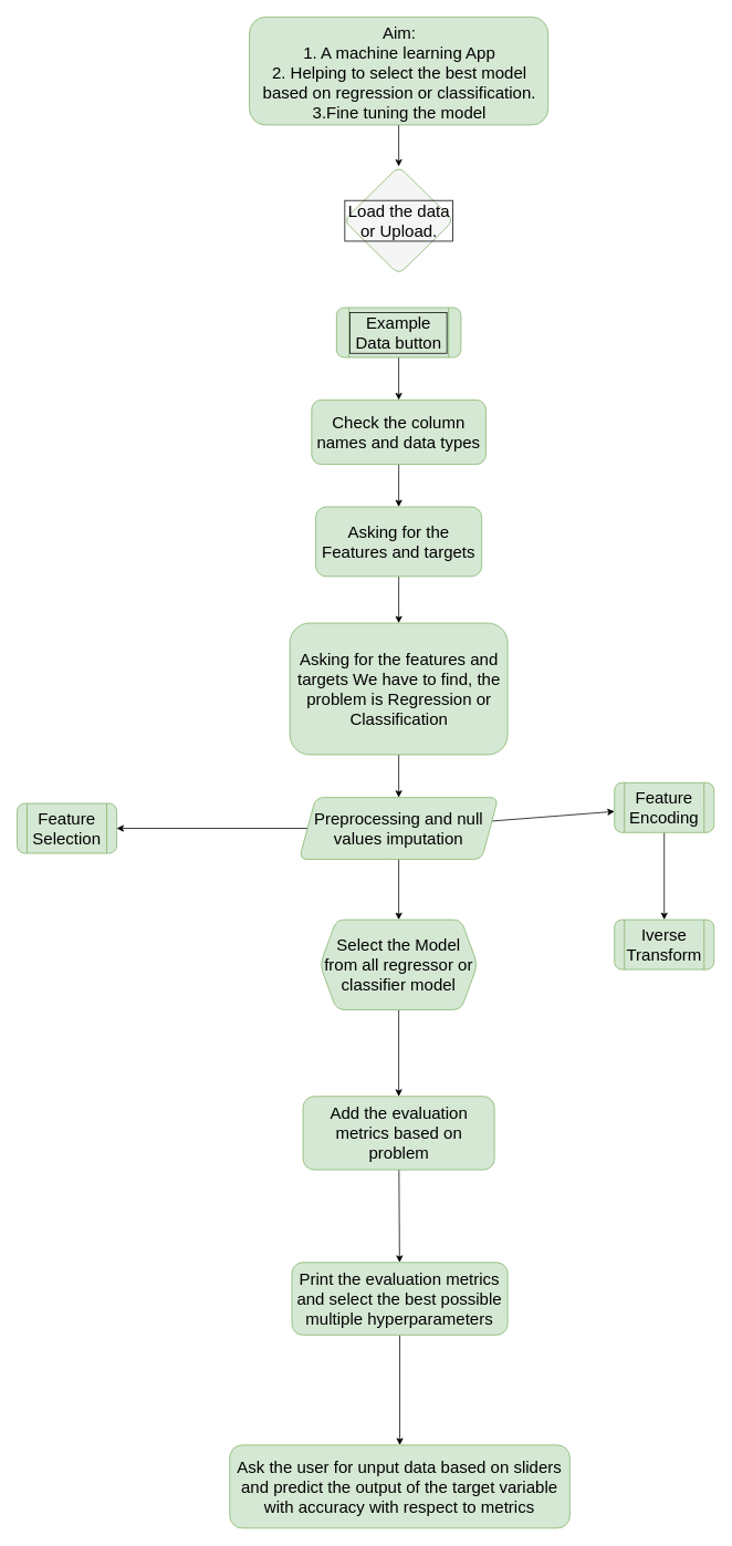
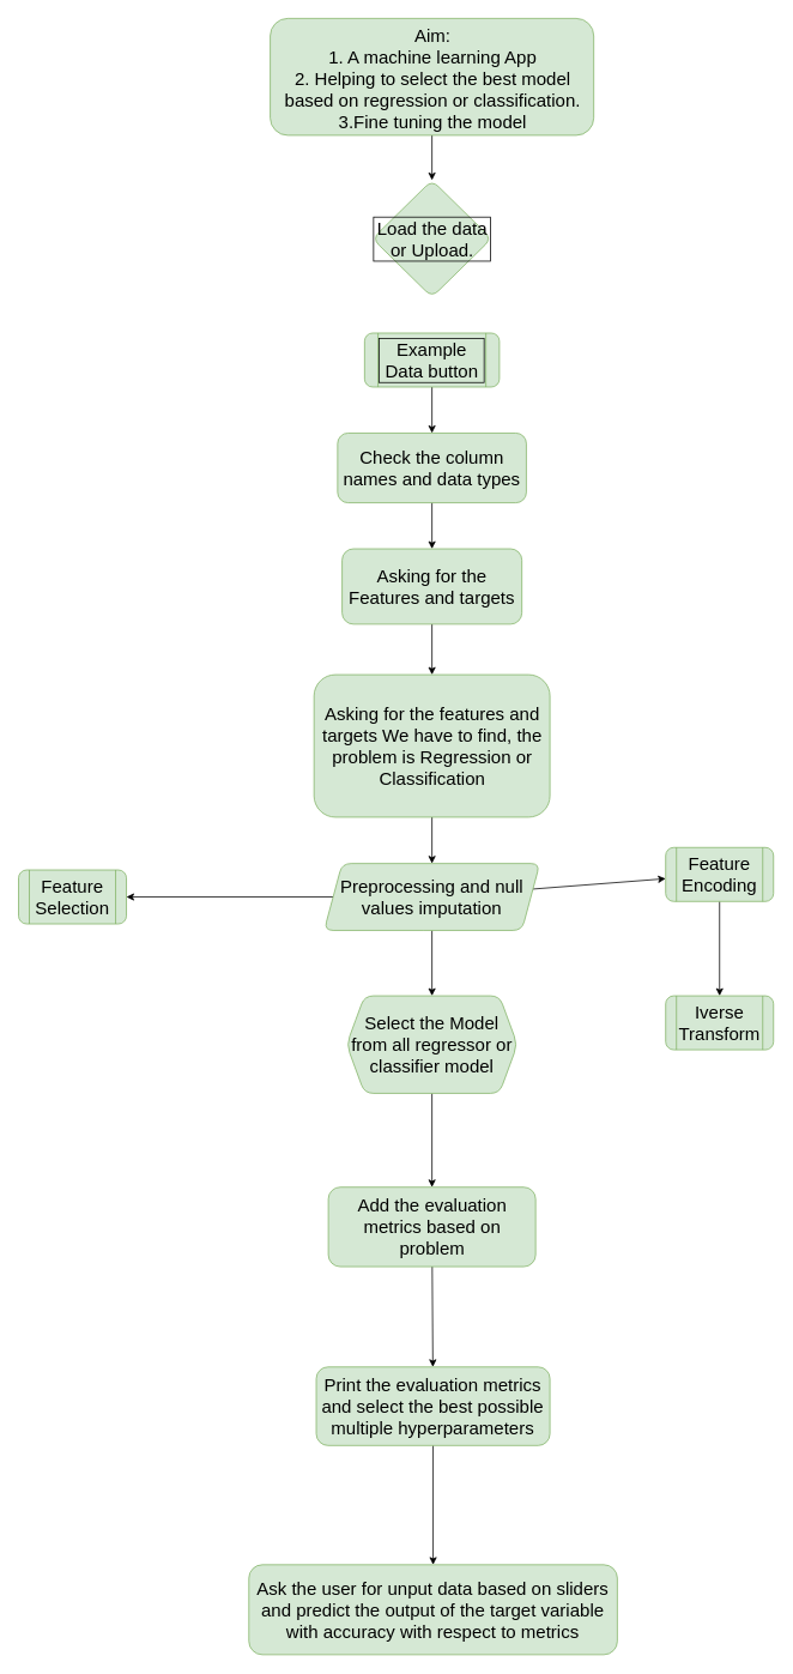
  <mxCell id="0" />
  <mxCell id="1" parent="0" />
  <mxCell id="2" value="" style="edgeStyle=none;html=1;" edge="1" parent="1" source="3" target="4"><mxGeometry relative="1" as="geometry" /></mxCell>
  <mxCell id="3" value="&lt;div style=&quot;text-align: center;&quot;&gt;&lt;span style=&quot;font-weight: 400; background-color: transparent;&quot;&gt;Aim:&lt;/span&gt;&lt;/div&gt;&lt;div style=&quot;text-align: center;&quot;&gt;&lt;span style=&quot;font-weight: 400;&quot;&gt;1. A machine learning App&lt;/span&gt;&lt;/div&gt;&lt;div style=&quot;text-align: center;&quot;&gt;&lt;span style=&quot;font-weight: 400;&quot;&gt;2. Helping to select the best model based on regression or classification.&lt;/span&gt;&lt;/div&gt;&lt;div style=&quot;text-align: center;&quot;&gt;&lt;span style=&quot;font-weight: 400;&quot;&gt;3.Fine tuning the model&lt;/span&gt;&lt;/div&gt;" style="rounded=1;whiteSpace=wrap;html=1;fillColor=#d5e8d4;strokeColor=#82b366;fontStyle=1;fontSize=20;fontColor=#000000;align=left;verticalAlign=top;" vertex="1" parent="1"><mxGeometry x="300" y="20" width="360" height="130" as="geometry" /></mxCell>
- <mxCell id="4" value="Load the data or Upload." style="rhombus;fontSize=20;align=center;verticalAlign=middle;fillColor=#f5f5f5;strokeColor=#82b366;fontColor=#000000;rounded=1;fontStyle=0;whiteSpace=wrap;html=1;labelBorderColor=default;textShadow=0;" vertex="1" parent="1"><mxGeometry x="413.75" y="200" width="132.5" height="130" as="geometry" /></mxCell>
+ <mxCell id="4" value="Load the data or Upload." style="rhombus;fontSize=20;align=center;verticalAlign=middle;fillColor=#d5e8d4;strokeColor=#82b366;fontColor=#000000;rounded=1;fontStyle=0;whiteSpace=wrap;html=1;labelBorderColor=default;textShadow=0;" vertex="1" parent="1"><mxGeometry x="413.75" y="200" width="132.5" height="130" as="geometry" /></mxCell>
  <mxCell id="5" value="" style="edgeStyle=none;html=1;" edge="1" parent="1" source="6" target="8"><mxGeometry relative="1" as="geometry" /></mxCell>
  <mxCell id="6" value="Example Data button" style="shape=process;whiteSpace=wrap;html=1;backgroundOutline=1;fontSize=20;fillColor=#d5e8d4;strokeColor=#82b366;fontColor=#000000;rounded=1;fontStyle=0;labelBorderColor=default;" vertex="1" parent="1"><mxGeometry x="405" y="370" width="150" height="60" as="geometry" /></mxCell>
  <mxCell id="7" value="" style="edgeStyle=none;html=1;" edge="1" parent="1" source="8" target="10"><mxGeometry relative="1" as="geometry" /></mxCell>
  <mxCell id="8" value="Check the column names and data types" style="whiteSpace=wrap;html=1;fontSize=20;fillColor=#d5e8d4;strokeColor=#82b366;fontColor=#000000;rounded=1;fontStyle=0;labelBorderColor=none;" vertex="1" parent="1"><mxGeometry x="375" y="481.25" width="210" height="77.5" as="geometry" /></mxCell>
  <mxCell id="9" value="" style="edgeStyle=none;html=1;" edge="1" parent="1" source="10" target="24"><mxGeometry relative="1" as="geometry" /></mxCell>
  <mxCell id="10" value="Asking for the Features and targets" style="whiteSpace=wrap;html=1;fontSize=20;fillColor=#d5e8d4;strokeColor=#82b366;fontColor=#000000;rounded=1;fontStyle=0;labelBorderColor=none;" vertex="1" parent="1"><mxGeometry x="380" y="610" width="200" height="83.75" as="geometry" /></mxCell>
  <mxCell id="11" value="" style="edgeStyle=none;html=1;" edge="1" parent="1" source="14" target="16"><mxGeometry relative="1" as="geometry" /></mxCell>
  <mxCell id="12" value="" style="edgeStyle=none;html=1;" edge="1" parent="1" source="14" target="17"><mxGeometry relative="1" as="geometry" /></mxCell>
  <mxCell id="13" value="" style="edgeStyle=none;html=1;" edge="1" parent="1" source="14" target="20"><mxGeometry relative="1" as="geometry" /></mxCell>
  <mxCell id="14" value="Preprocessing and null values imputation" style="shape=parallelogram;perimeter=parallelogramPerimeter;whiteSpace=wrap;html=1;fixedSize=1;fontSize=20;fillColor=#d5e8d4;strokeColor=#82b366;fontColor=#000000;rounded=1;fontStyle=0;labelBorderColor=none;" vertex="1" parent="1"><mxGeometry x="360" y="960" width="240" height="74.38" as="geometry" /></mxCell>
  <mxCell id="15" value="" style="edgeStyle=none;html=1;" edge="1" parent="1" source="16" target="18"><mxGeometry relative="1" as="geometry" /></mxCell>
  <mxCell id="16" value="&lt;span style=&quot;color: rgb(0, 0, 0); text-align: left;&quot;&gt;Feature Encoding&lt;/span&gt;" style="shape=process;whiteSpace=wrap;html=1;backgroundOutline=1;fontSize=20;fillColor=#d5e8d4;strokeColor=#82b366;fontColor=#000000;rounded=1;fontStyle=0;labelBorderColor=none;" vertex="1" parent="1"><mxGeometry x="740" y="942.19" width="120" height="60" as="geometry" /></mxCell>
  <mxCell id="17" value="Feature Selection" style="shape=process;whiteSpace=wrap;html=1;backgroundOutline=1;fontSize=20;fillColor=#d5e8d4;strokeColor=#82b366;fontColor=#000000;rounded=1;fontStyle=0;labelBorderColor=none;" vertex="1" parent="1"><mxGeometry x="20" y="967.19" width="120" height="60" as="geometry" /></mxCell>
  <mxCell id="18" value="Iverse Transform" style="shape=process;whiteSpace=wrap;html=1;backgroundOutline=1;fontSize=20;fillColor=#d5e8d4;strokeColor=#82b366;fontColor=#000000;rounded=1;fontStyle=0;labelBorderColor=none;" vertex="1" parent="1"><mxGeometry x="740" y="1107.19" width="120" height="60" as="geometry" /></mxCell>
  <mxCell id="19" value="" style="edgeStyle=none;html=1;" edge="1" parent="1" source="20" target="22"><mxGeometry relative="1" as="geometry" /></mxCell>
  <mxCell id="20" value="Select the Model from all regressor or classifier model" style="shape=hexagon;perimeter=hexagonPerimeter2;whiteSpace=wrap;html=1;fixedSize=1;fontSize=20;fillColor=#d5e8d4;strokeColor=#82b366;fontColor=#000000;rounded=1;fontStyle=0;labelBorderColor=none;" vertex="1" parent="1"><mxGeometry x="385" y="1107.19" width="190" height="108.43" as="geometry" /></mxCell>
  <mxCell id="21" value="" style="edgeStyle=none;html=1;" edge="1" parent="1" source="22" target="26"><mxGeometry relative="1" as="geometry" /></mxCell>
  <mxCell id="22" value="Add the evaluation metrics based on problem" style="whiteSpace=wrap;html=1;fontSize=20;fillColor=#d5e8d4;strokeColor=#82b366;fontColor=#000000;rounded=1;fontStyle=0;labelBorderColor=none;" vertex="1" parent="1"><mxGeometry x="364.68" y="1320" width="230.63" height="88.43" as="geometry" /></mxCell>
  <mxCell id="23" value="" style="edgeStyle=none;html=1;" edge="1" parent="1" source="24" target="14"><mxGeometry relative="1" as="geometry" /></mxCell>
  <mxCell id="24" value="Asking for the features and targets&amp;nbsp;&lt;span style=&quot;background-color: transparent;&quot;&gt;We have to find, the problem is Regression or Classification&lt;/span&gt;" style="whiteSpace=wrap;html=1;fontSize=20;fillColor=#d5e8d4;strokeColor=#82b366;fontColor=#000000;rounded=1;fontStyle=0;labelBorderColor=none;" vertex="1" parent="1"><mxGeometry x="348.75" y="750" width="262.5" height="158.43" as="geometry" /></mxCell>
  <mxCell id="25" value="" style="edgeStyle=none;html=1;" edge="1" parent="1" source="26" target="27"><mxGeometry relative="1" as="geometry" /></mxCell>
  <mxCell id="26" value="Print the evaluation metrics and select the best possible multiple hyperparameters" style="whiteSpace=wrap;html=1;fontSize=20;fillColor=#d5e8d4;strokeColor=#82b366;fontColor=#000000;rounded=1;fontStyle=0;labelBorderColor=none;" vertex="1" parent="1"><mxGeometry x="351.24" y="1520" width="260.01" height="87.36" as="geometry" /></mxCell>
  <mxCell id="27" value="Ask the user for unput data based on sliders and predict the output of the target variable with accuracy with respect to metrics" style="whiteSpace=wrap;html=1;fontSize=20;fillColor=#d5e8d4;strokeColor=#82b366;fontColor=#000000;rounded=1;fontStyle=0;labelBorderColor=none;" vertex="1" parent="1"><mxGeometry x="276.25" y="1740" width="410" height="100" as="geometry" /></mxCell>
